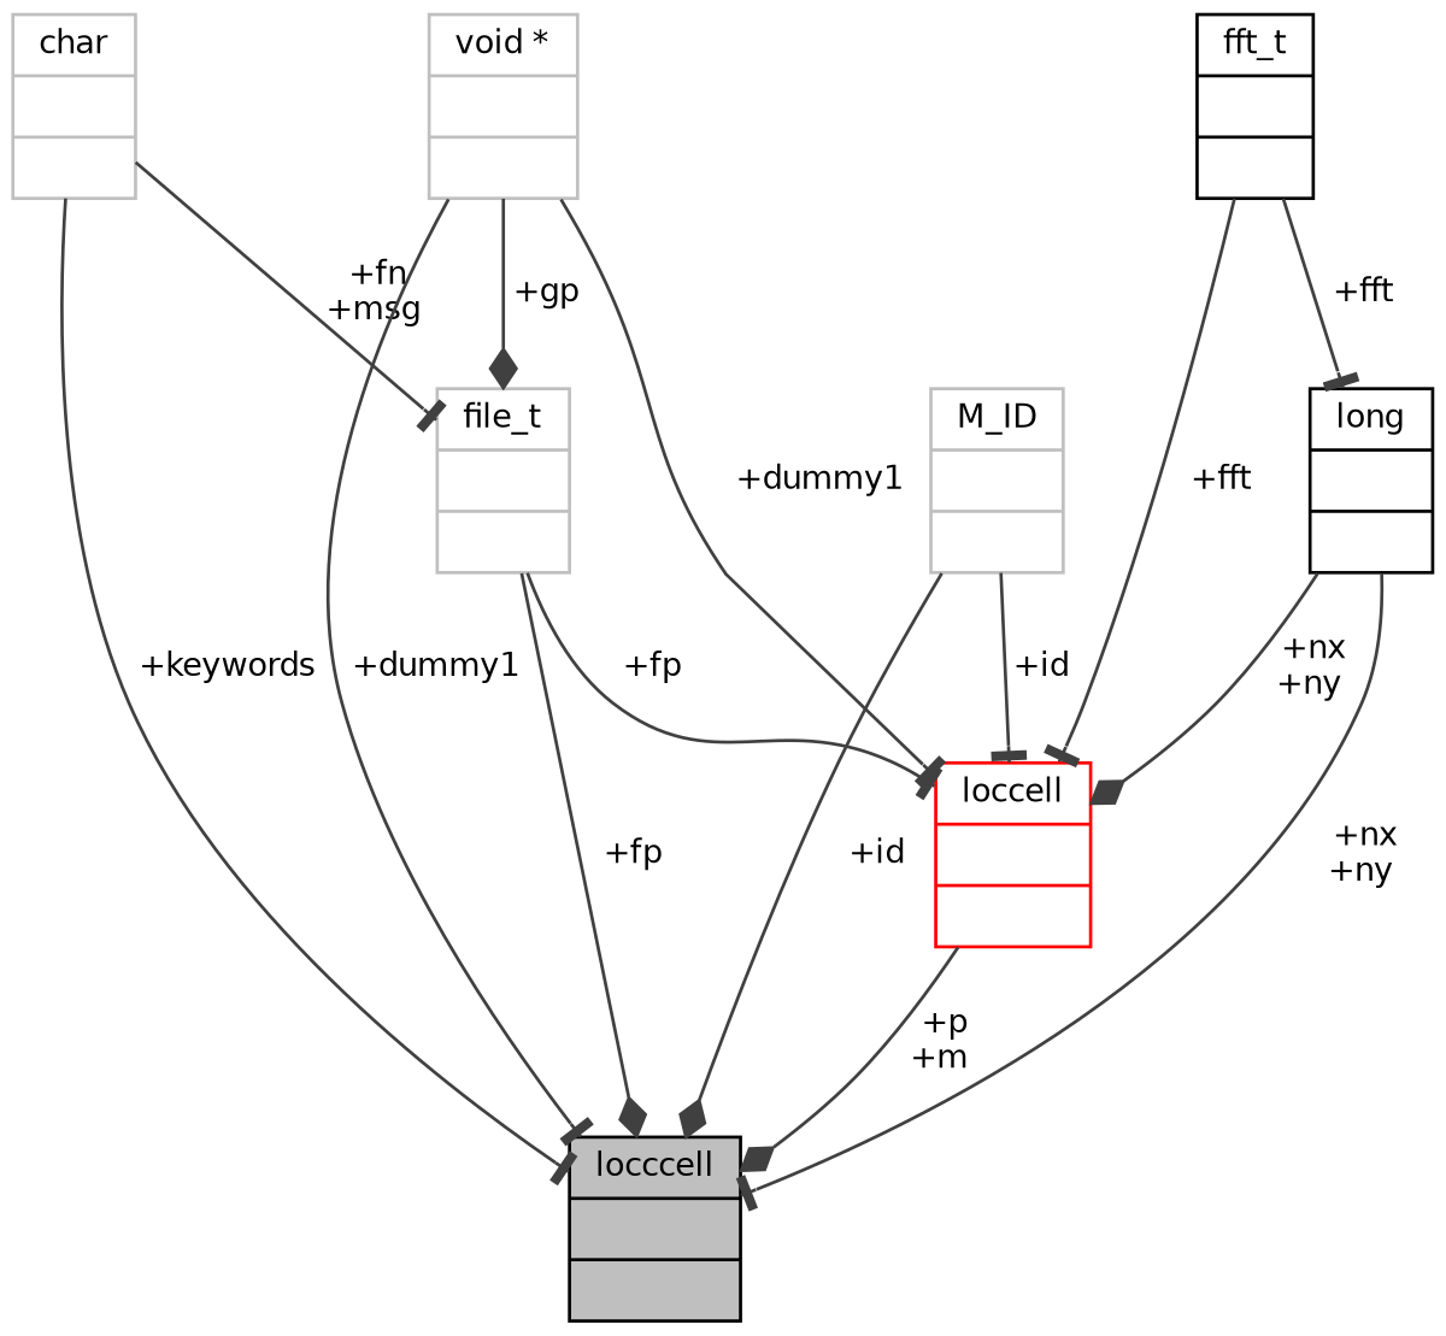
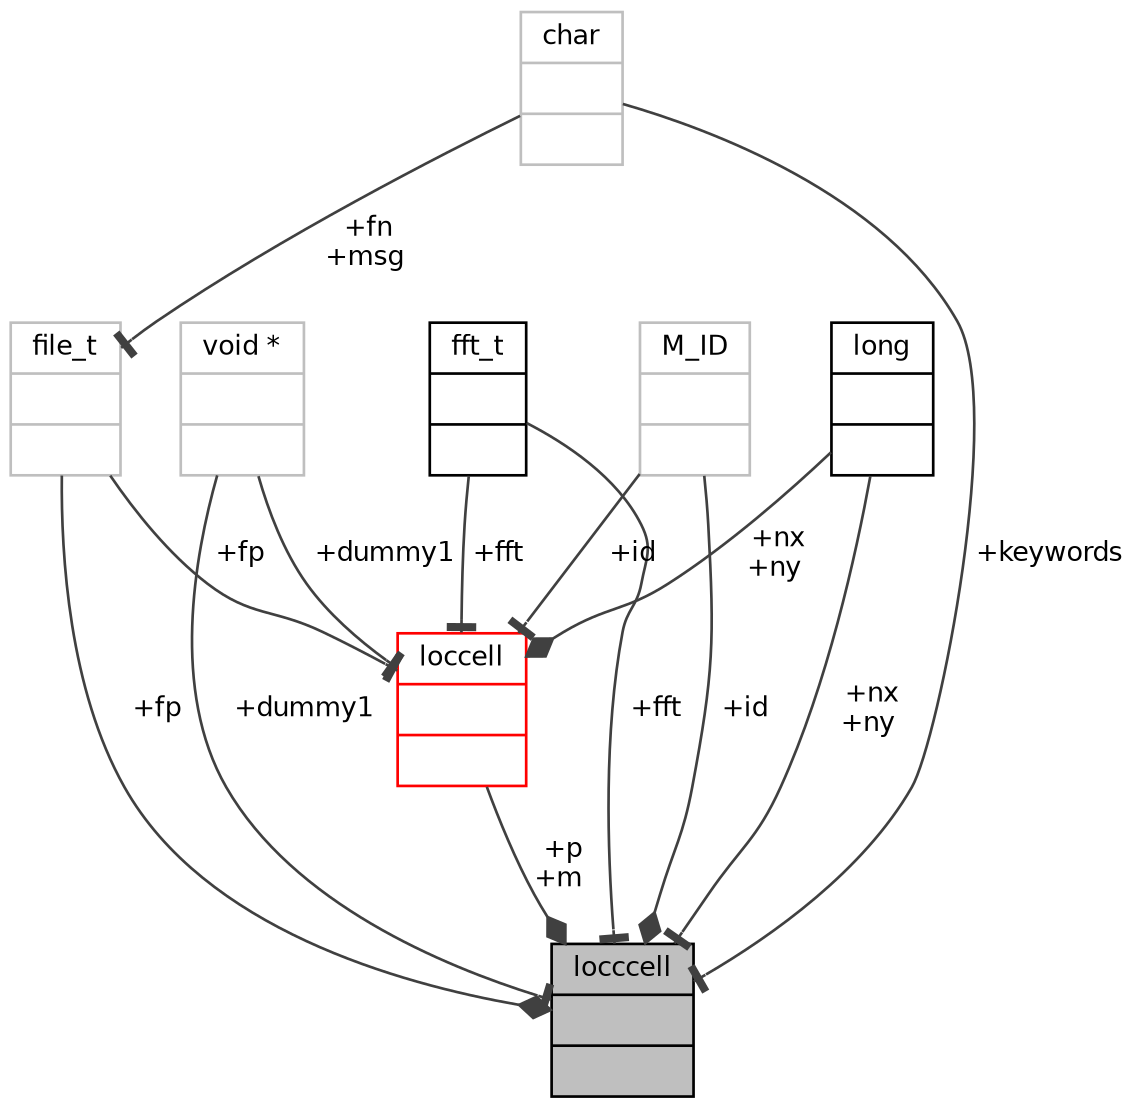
  digraph {
    node [color=grey75 fontname=Helvetica fontsize=10 shape=record]
    edge [arrowhead=tee color=grey25 fontname=Helvetica fontsize=10 labelfontname=Helvetica labelfontsize=10 style=solid]
    n1 [color=black fillcolor=grey75 fontcolor=black height=0.2 label="{locccell\n||}" style=filled width=0.4]
    n2 [height=0.2 label="{file_t\n||}" width=0.4]
    n3 [color=red height=0.2 label="{loccell\n||}" width=0.4]
    n4 [height=0.2 label="{char\n||}" width=0.4]
    n5 [height=0.2 label="{void *\n||}" width=0.4]
    n6 [color=black height=0.2 label="{fft_t\n||}" width=0.4]
    n7 [color=black height=0.2 label="{long\n||}" width=0.4]
    n8 [height=0.2 label="{M_ID\n||}" width=0.4]
    n2 -> n1 [arrowhead=diamond label=" +fp"]
    n2 -> n3 [label=" +fp"]
    n3 -> n1 [arrowhead=diamond label=" +p\n+m"]
    n4 -> n1 [label=" +keywords"]
    n4 -> n2 [label=" +fn\n+msg"]
    n5 -> n1 [label=" +dummy1"]
-   n5 -> n2 [arrowhead=diamond label=" +gp"]
    n5 -> n3 [label=" +dummy1"]
-   n6 -> n7 [label=" +fft"]
+   n6 -> n1 [label=" +fft"]
    n6 -> n3 [label=" +fft"]
    n7 -> n1 [label=" +nx\n+ny"]
    n7 -> n3 [arrowhead=diamond label=" +nx\n+ny"]
    n8 -> n1 [arrowhead=diamond label=" +id"]
    n8 -> n3 [label=" +id"]
  }
